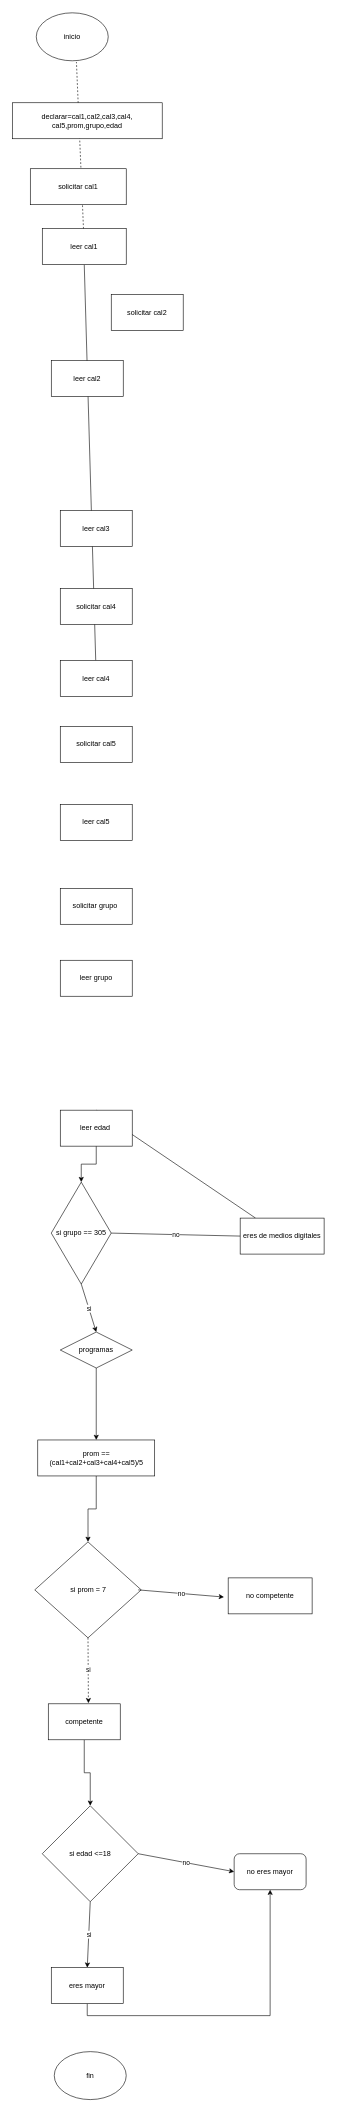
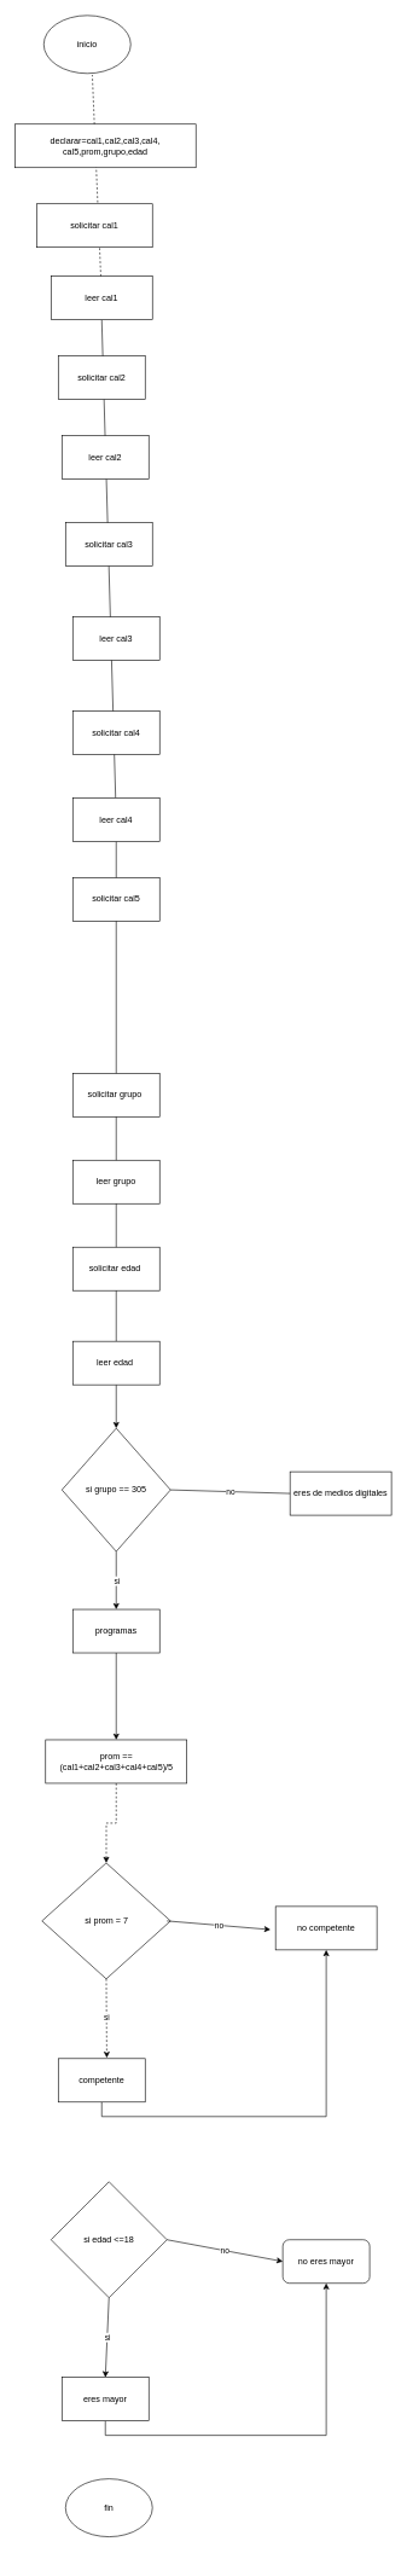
  <mxCell id="0" />
  <mxCell id="1" parent="0" />
- <mxCell id="2" value="" style="endArrow=none;html=1;rounded=0;exitX=0.5;exitY=0;exitDx=0;exitDy=0;" edge="1" parent="1" source="21" target="25"><mxGeometry width="50" height="50" relative="1" as="geometry"><mxPoint x="110" y="1570" as="sourcePoint" /><mxPoint x="160" y="1520" as="targetPoint" /></mxGeometry></mxCell>
+ <mxCell id="2" value="" style="endArrow=none;html=1;rounded=0;entryX=0.5;entryY=1;entryDx=0;entryDy=0;exitX=0.5;exitY=0;exitDx=0;exitDy=0;" edge="1" parent="1" source="21" target="14"><mxGeometry width="50" height="50" relative="1" as="geometry"><mxPoint x="110" y="1570" as="sourcePoint" /><mxPoint x="160" y="1520" as="targetPoint" /></mxGeometry></mxCell>
  <mxCell id="3" value="" style="endArrow=none;html=1;rounded=0;entryX=0.5;entryY=1;entryDx=0;entryDy=0;" edge="1" parent="1" source="14" target="9"><mxGeometry width="50" height="50" relative="1" as="geometry"><mxPoint x="110" y="870" as="sourcePoint" /><mxPoint x="160" y="820" as="targetPoint" /></mxGeometry></mxCell>
  <mxCell id="4" value="" style="endArrow=none;html=1;rounded=0;entryX=0.558;entryY=1.025;entryDx=0;entryDy=0;entryPerimeter=0;dashed=1;" edge="1" parent="1" source="9" target="5"><mxGeometry width="50" height="50" relative="1" as="geometry"><mxPoint x="82.04" y="499.99" as="sourcePoint" /><mxPoint x="160" y="620" as="targetPoint" /></mxGeometry></mxCell>
  <mxCell id="5" value="inicio" style="ellipse;whiteSpace=wrap;html=1;" vertex="1" parent="1"><mxGeometry x="60" y="20" width="120" height="80" as="geometry" /></mxCell>
  <mxCell id="6" value="declarar=cal1,cal2,cal3,cal4, cal5,prom,grupo,edad" style="rounded=0;whiteSpace=wrap;html=1;" vertex="1" parent="1"><mxGeometry x="20" y="170" width="250" height="60" as="geometry" /></mxCell>
  <mxCell id="7" value="solicitar cal1" style="rounded=0;whiteSpace=wrap;html=1;" vertex="1" parent="1"><mxGeometry x="50" y="280" width="160" height="60" as="geometry" /></mxCell>
- <mxCell id="8" value="solicitar cal2" style="rounded=0;whiteSpace=wrap;html=1;" vertex="1" parent="1"><mxGeometry x="185" y="490" width="120" height="60" as="geometry" /></mxCell>
+ <mxCell id="8" value="solicitar cal2" style="rounded=0;whiteSpace=wrap;html=1;" vertex="1" parent="1"><mxGeometry x="80" y="490" width="120" height="60" as="geometry" /></mxCell>
  <mxCell id="9" value="leer cal1" style="rounded=0;whiteSpace=wrap;html=1;" vertex="1" parent="1"><mxGeometry x="70" y="380" width="140" height="60" as="geometry" /></mxCell>
  <mxCell id="10" value="leer cal2" style="rounded=0;whiteSpace=wrap;html=1;" vertex="1" parent="1"><mxGeometry x="85" y="600" width="120" height="60" as="geometry" /></mxCell>
+ <mxCell id="11" value="solicitar cal3" style="rounded=0;whiteSpace=wrap;html=1;" vertex="1" parent="1"><mxGeometry x="90" y="720" width="120" height="60" as="geometry" /></mxCell>
  <mxCell id="12" value="leer cal3" style="rounded=0;whiteSpace=wrap;html=1;" vertex="1" parent="1"><mxGeometry x="100" y="850" width="120" height="60" as="geometry" /></mxCell>
  <mxCell id="13" value="solicitar cal4" style="rounded=0;whiteSpace=wrap;html=1;" vertex="1" parent="1"><mxGeometry x="100" y="980" width="120" height="60" as="geometry" /></mxCell>
  <mxCell id="14" value="leer cal4" style="rounded=0;whiteSpace=wrap;html=1;" vertex="1" parent="1"><mxGeometry x="100" y="1100" width="120" height="60" as="geometry" /></mxCell>
  <mxCell id="15" value="solicitar cal5" style="rounded=0;whiteSpace=wrap;html=1;" vertex="1" parent="1"><mxGeometry x="100" y="1210" width="120" height="60" as="geometry" /></mxCell>
- <mxCell id="16" value="leer cal5" style="rounded=0;whiteSpace=wrap;html=1;" vertex="1" parent="1"><mxGeometry x="100" y="1340" width="120" height="60" as="geometry" /></mxCell>
  <mxCell id="17" value="solicitar grupo&amp;nbsp;" style="rounded=0;whiteSpace=wrap;html=1;" vertex="1" parent="1"><mxGeometry x="100" y="1480" width="120" height="60" as="geometry" /></mxCell>
  <mxCell id="18" value="leer grupo" style="rounded=0;whiteSpace=wrap;html=1;" vertex="1" parent="1"><mxGeometry x="100" y="1600" width="120" height="60" as="geometry" /></mxCell>
+ <mxCell id="19" value="solicitar edad&amp;nbsp;" style="rounded=0;whiteSpace=wrap;html=1;" vertex="1" parent="1"><mxGeometry x="100" y="1720" width="120" height="60" as="geometry" /></mxCell>
  <mxCell id="20" style="edgeStyle=orthogonalEdgeStyle;rounded=0;orthogonalLoop=1;jettySize=auto;html=1;exitX=0.5;exitY=1;exitDx=0;exitDy=0;entryX=0.5;entryY=0;entryDx=0;entryDy=0;" edge="1" parent="1" source="21" target="22"><mxGeometry relative="1" as="geometry" /></mxCell>
  <mxCell id="21" value="leer edad&amp;nbsp;" style="rounded=0;whiteSpace=wrap;html=1;" vertex="1" parent="1"><mxGeometry x="100" y="1850" width="120" height="60" as="geometry" /></mxCell>
- <mxCell id="22" value="si grupo == 305" style="rhombus;whiteSpace=wrap;html=1;" vertex="1" parent="1"><mxGeometry x="85" y="1970" width="100" height="170" as="geometry" /></mxCell>
+ <mxCell id="22" value="si grupo == 305" style="rhombus;whiteSpace=wrap;html=1;" vertex="1" parent="1"><mxGeometry x="85" y="1970" width="150" height="170" as="geometry" /></mxCell>
  <mxCell id="23" style="edgeStyle=orthogonalEdgeStyle;rounded=0;orthogonalLoop=1;jettySize=auto;html=1;exitX=0.5;exitY=1;exitDx=0;exitDy=0;entryX=0.5;entryY=0;entryDx=0;entryDy=0;" edge="1" parent="1" source="24" target="31"><mxGeometry relative="1" as="geometry" /></mxCell>
- <mxCell id="24" value="programas" style="rhombus;whiteSpace=wrap;html=1;" vertex="1" parent="1"><mxGeometry x="100" y="2220" width="120" height="60" as="geometry" /></mxCell>
+ <mxCell id="24" value="programas" style="rounded=0;whiteSpace=wrap;html=1;" vertex="1" parent="1"><mxGeometry x="100" y="2220" width="120" height="60" as="geometry" /></mxCell>
  <mxCell id="25" value="eres de medios digitales" style="rounded=0;whiteSpace=wrap;html=1;" vertex="1" parent="1"><mxGeometry x="400" y="2030" width="140" height="60" as="geometry" /></mxCell>
  <mxCell id="26" value="" style="endArrow=none;html=1;rounded=0;entryX=0;entryY=0.5;entryDx=0;entryDy=0;exitX=1;exitY=0.5;exitDx=0;exitDy=0;" edge="1" parent="1" source="22" target="25"><mxGeometry relative="1" as="geometry"><mxPoint x="80" y="2140" as="sourcePoint" /><mxPoint x="180" y="2140" as="targetPoint" /></mxGeometry></mxCell>
  <mxCell id="27" value="no" style="edgeLabel;resizable=0;html=1;align=center;verticalAlign=middle;" connectable="0" vertex="1" parent="26"><mxGeometry relative="1" as="geometry" /></mxCell>
  <mxCell id="28" value="" style="endArrow=classic;html=1;rounded=0;entryX=0.5;entryY=0;entryDx=0;entryDy=0;exitX=0.5;exitY=1;exitDx=0;exitDy=0;" edge="1" parent="1" source="22" target="24"><mxGeometry relative="1" as="geometry"><mxPoint x="80" y="2140" as="sourcePoint" /><mxPoint x="180" y="2140" as="targetPoint" /></mxGeometry></mxCell>
  <mxCell id="29" value="si" style="edgeLabel;resizable=0;html=1;align=center;verticalAlign=middle;" connectable="0" vertex="1" parent="28"><mxGeometry relative="1" as="geometry" /></mxCell>
- <mxCell id="30" style="edgeStyle=orthogonalEdgeStyle;rounded=0;orthogonalLoop=1;jettySize=auto;html=1;exitX=0.5;exitY=1;exitDx=0;exitDy=0;entryX=0.5;entryY=0;entryDx=0;entryDy=0;" edge="1" parent="1" source="31" target="32"><mxGeometry relative="1" as="geometry" /></mxCell>
+ <mxCell id="30" style="edgeStyle=orthogonalEdgeStyle;rounded=0;orthogonalLoop=1;jettySize=auto;html=1;exitX=0.5;exitY=1;exitDx=0;exitDy=0;entryX=0.5;entryY=0;entryDx=0;entryDy=0;dashed=1;" edge="1" parent="1" source="31" target="32"><mxGeometry relative="1" as="geometry" /></mxCell>
  <mxCell id="31" value="prom ==(cal1+cal2+cal3+cal4+cal5)/5" style="rounded=0;whiteSpace=wrap;html=1;" vertex="1" parent="1"><mxGeometry x="62.5" y="2400" width="195" height="60" as="geometry" /></mxCell>
  <mxCell id="32" value="si prom = 7" style="rhombus;whiteSpace=wrap;html=1;" vertex="1" parent="1"><mxGeometry x="57.5" y="2570" width="177.5" height="160" as="geometry" /></mxCell>
  <mxCell id="33" value="no competente" style="rounded=0;whiteSpace=wrap;html=1;" vertex="1" parent="1"><mxGeometry x="380" y="2630" width="140" height="60" as="geometry" /></mxCell>
- <mxCell id="34" style="edgeStyle=orthogonalEdgeStyle;rounded=0;orthogonalLoop=1;jettySize=auto;html=1;exitX=0.5;exitY=1;exitDx=0;exitDy=0;" edge="1" parent="1" source="35" target="40"><mxGeometry relative="1" as="geometry" /></mxCell>
+ <mxCell id="34" style="edgeStyle=orthogonalEdgeStyle;rounded=0;orthogonalLoop=1;jettySize=auto;html=1;exitX=0.5;exitY=1;exitDx=0;exitDy=0;" edge="1" parent="1" source="35" target="33"><mxGeometry relative="1" as="geometry" /></mxCell>
  <mxCell id="35" value="competente" style="rounded=0;whiteSpace=wrap;html=1;" vertex="1" parent="1"><mxGeometry x="80" y="2840" width="120" height="60" as="geometry" /></mxCell>
  <mxCell id="36" value="" style="endArrow=classic;html=1;rounded=0;entryX=-0.05;entryY=0.533;entryDx=0;entryDy=0;entryPerimeter=0;" edge="1" parent="1" target="33"><mxGeometry relative="1" as="geometry"><mxPoint x="230" y="2650" as="sourcePoint" /><mxPoint x="180" y="2640" as="targetPoint" /></mxGeometry></mxCell>
  <mxCell id="37" value="no" style="edgeLabel;resizable=0;html=1;align=center;verticalAlign=middle;" connectable="0" vertex="1" parent="36"><mxGeometry relative="1" as="geometry" /></mxCell>
  <mxCell id="38" value="" style="endArrow=classic;html=1;rounded=0;exitX=0.5;exitY=1;exitDx=0;exitDy=0;entryX=0.558;entryY=-0.017;entryDx=0;entryDy=0;entryPerimeter=0;dashed=1;" edge="1" parent="1" source="32" target="35"><mxGeometry relative="1" as="geometry"><mxPoint x="80" y="2640" as="sourcePoint" /><mxPoint x="180" y="2640" as="targetPoint" /></mxGeometry></mxCell>
  <mxCell id="39" value="si" style="edgeLabel;resizable=0;html=1;align=center;verticalAlign=middle;" connectable="0" vertex="1" parent="38"><mxGeometry relative="1" as="geometry" /></mxCell>
  <mxCell id="40" value="si edad &amp;lt;=18" style="rhombus;whiteSpace=wrap;html=1;" vertex="1" parent="1"><mxGeometry x="70" y="3010" width="160" height="160" as="geometry" /></mxCell>
  <mxCell id="41" value="no eres mayor" style="rounded=1;whiteSpace=wrap;html=1;" vertex="1" parent="1"><mxGeometry x="390" y="3090" width="120" height="60" as="geometry" /></mxCell>
  <mxCell id="42" style="edgeStyle=orthogonalEdgeStyle;rounded=0;orthogonalLoop=1;jettySize=auto;html=1;exitX=0.5;exitY=1;exitDx=0;exitDy=0;" edge="1" parent="1" source="43" target="41"><mxGeometry relative="1" as="geometry" /></mxCell>
  <mxCell id="43" value="eres mayor" style="rounded=0;whiteSpace=wrap;html=1;" vertex="1" parent="1"><mxGeometry x="85" y="3280" width="120" height="60" as="geometry" /></mxCell>
  <mxCell id="44" value="" style="endArrow=classic;html=1;rounded=0;entryX=0.5;entryY=0;entryDx=0;entryDy=0;exitX=0.5;exitY=1;exitDx=0;exitDy=0;" edge="1" parent="1" source="40" target="43"><mxGeometry relative="1" as="geometry"><mxPoint x="80" y="3240" as="sourcePoint" /><mxPoint x="180" y="3240" as="targetPoint" /></mxGeometry></mxCell>
  <mxCell id="45" value="si" style="edgeLabel;resizable=0;html=1;align=center;verticalAlign=middle;" connectable="0" vertex="1" parent="44"><mxGeometry relative="1" as="geometry" /></mxCell>
  <mxCell id="46" value="" style="endArrow=classic;html=1;rounded=0;entryX=0;entryY=0.5;entryDx=0;entryDy=0;exitX=1;exitY=0.5;exitDx=0;exitDy=0;" edge="1" parent="1" source="40" target="41"><mxGeometry relative="1" as="geometry"><mxPoint x="80" y="3240" as="sourcePoint" /><mxPoint x="180" y="3240" as="targetPoint" /></mxGeometry></mxCell>
  <mxCell id="47" value="no" style="edgeLabel;resizable=0;html=1;align=center;verticalAlign=middle;" connectable="0" vertex="1" parent="46"><mxGeometry relative="1" as="geometry" /></mxCell>
  <mxCell id="48" value="fin" style="ellipse;whiteSpace=wrap;html=1;" vertex="1" parent="1"><mxGeometry x="90" y="3420" width="120" height="80" as="geometry" /></mxCell>
